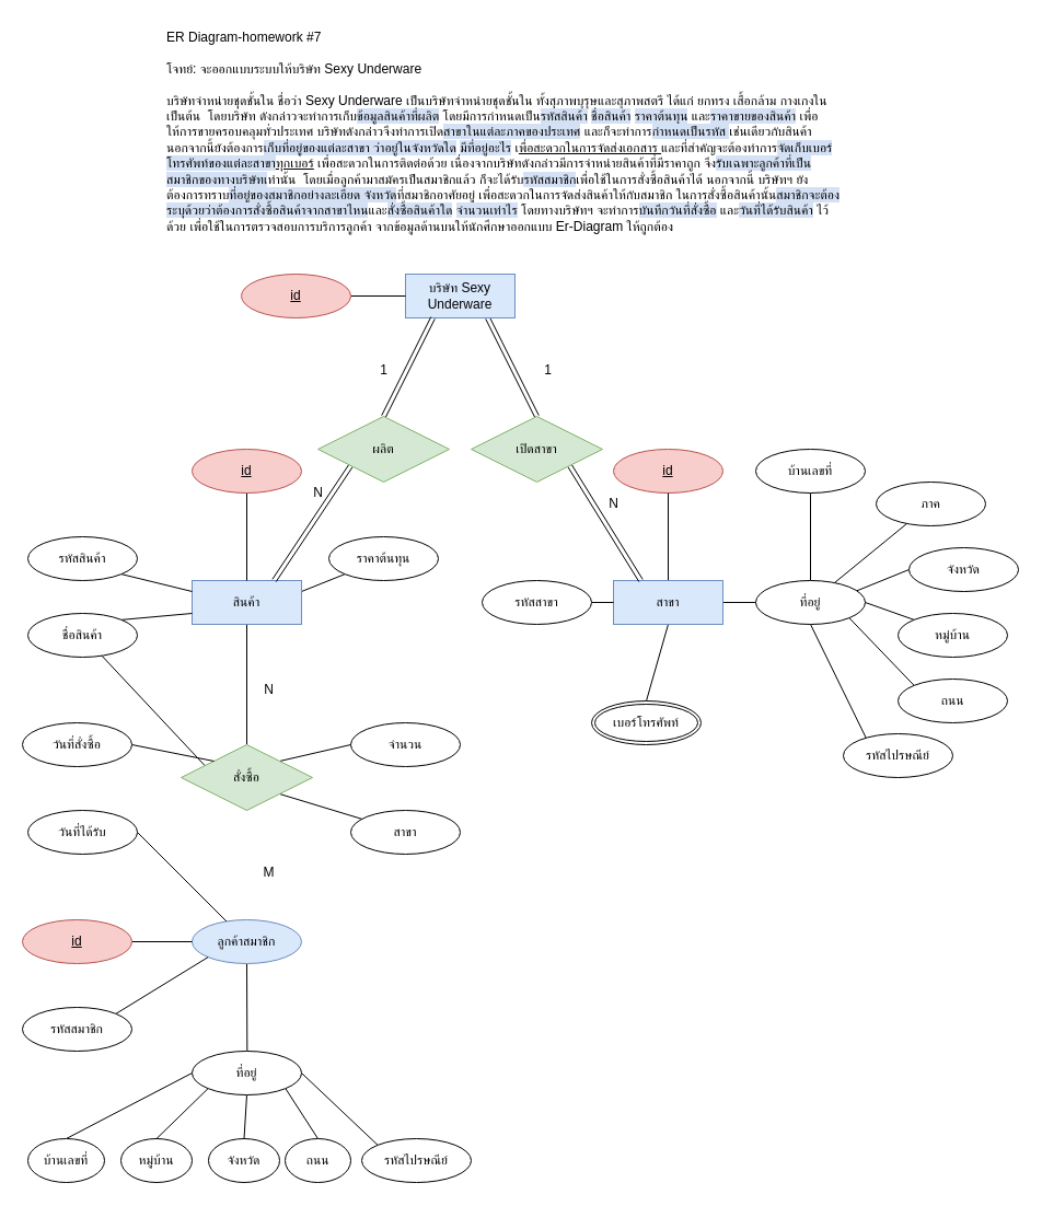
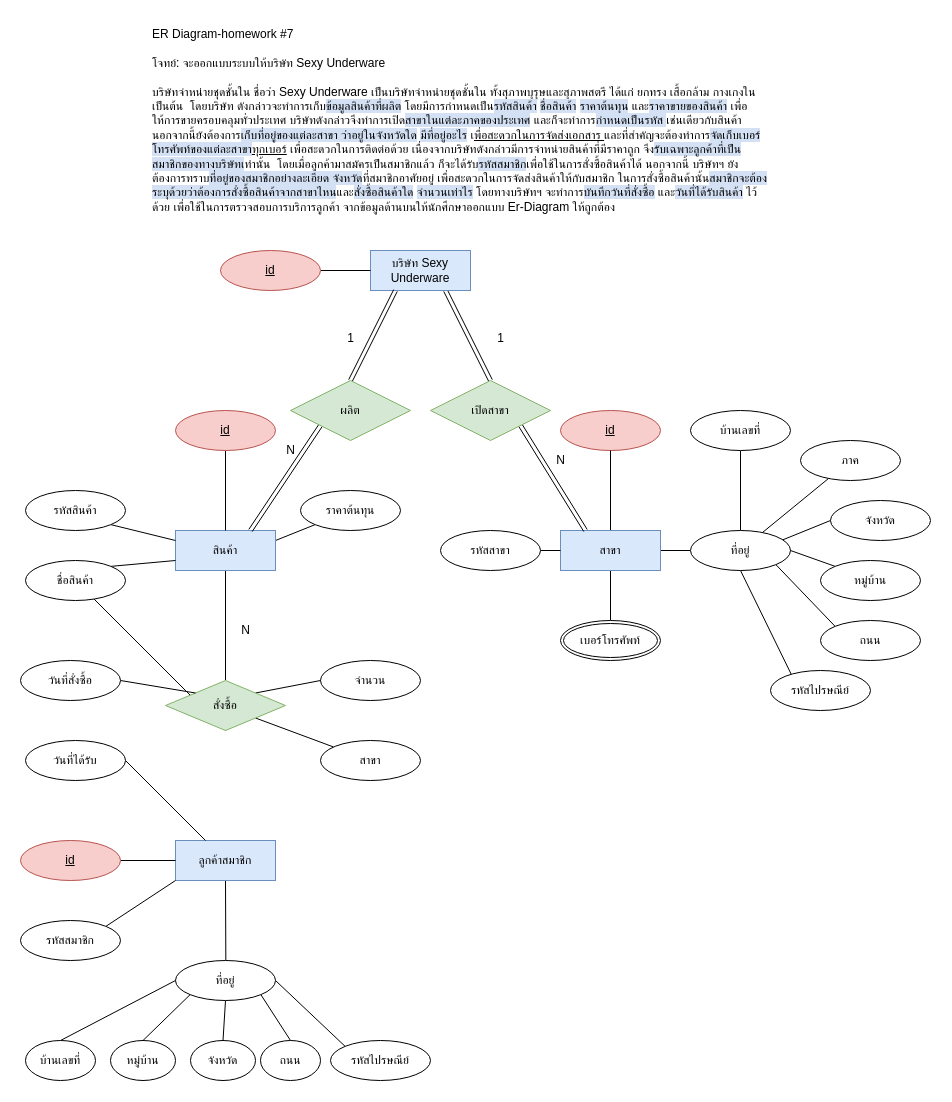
  <mxCell id="0" />
  <mxCell id="1" parent="0" />
  <mxCell id="2" value="ER Diagram-homework #7&lt;br&gt;&lt;br&gt;โจทย์: จะออกแบบระบบให้บริษัท Sexy Underware&lt;br&gt;&lt;br&gt;บริษัทจำหน่ายชุดชั้นใน ชื่อว่า Sexy Underware เป็นบริษัทจำหน่าย&lt;span style=&quot;background-color: rgb(255 , 255 , 255)&quot;&gt;ชุดชั้นใน ทั้งสุภาพบุรุษและสุภาพสตรี ได้แก่ ยกทรง เสื้อกล้าม กางเกงใน &lt;/span&gt;เป็นต้น&amp;nbsp; โดยบริษัท ดังกล่าวจะทำการเก็บ&lt;span style=&quot;background-color: rgb(212 , 225 , 245)&quot;&gt;ข้อมูลสินค้าที่ผลิต&lt;/span&gt; โดยมีการกำหนดเป็น&lt;span style=&quot;background-color: rgb(212 , 225 , 245)&quot;&gt;รหัสสินค้า&lt;/span&gt; &lt;span style=&quot;background-color: rgb(212 , 225 , 245)&quot;&gt;ชื่อสินค้า&lt;/span&gt; &lt;span style=&quot;background-color: rgb(212 , 225 , 245)&quot;&gt;ราคาต้นทุน&lt;/span&gt; และ&lt;span style=&quot;background-color: rgb(212 , 225 , 245)&quot;&gt;ราคาขายของสินค้า&lt;/span&gt;  เพื่อให้การขายครอบคลุมทั่วประเทศ บริษัทดังกล่าวจึงทำการเปิด&lt;span style=&quot;background-color: rgb(212 , 225 , 245)&quot;&gt;สาขาในแต่ละภาคของประเทศ&lt;/span&gt; และก็จะทำการ&lt;span style=&quot;background-color: rgb(212 , 225 , 245)&quot;&gt;กำหนดเป็นรหัส &lt;/span&gt;เช่นเดียวกับสินค้า นอกจากนี้ยังต้องการ&lt;span style=&quot;background-color: rgb(212 , 225 , 245)&quot;&gt;เก็บที่อยู่ของแต่ละสาขา ว่าอยู่ในจังหวัดใด&lt;/span&gt; &lt;span style=&quot;background-color: rgb(212 , 225 , 245)&quot;&gt;มีที่อยู่อะไร&lt;/span&gt; เ&lt;u&gt;พื่อสะดวกในการจัดส่งเอกสาร &lt;/u&gt;และที่สำคัญจะต้องทำการ&lt;span style=&quot;background-color: rgb(212 , 225 , 245)&quot;&gt;จัดเก็บเบอร์โทรศัพท์ของแต่ละสาขา&lt;/span&gt;&lt;u&gt;ทุกเบอร์&lt;/u&gt; เพื่อสะดวกในการติดต่อด้วย เนื่องจากบริษัทดังกล่าวมีการจำหน่ายสินค้าที่มีราคาถูก จึง&lt;span style=&quot;background-color: rgb(212 , 225 , 245)&quot;&gt;รับเฉพาะลูกค้าที่เป็นสมาชิกของทางบริษัทเ&lt;/span&gt;ท่านั้น&amp;nbsp; โดยเมื่อลูกค้ามาสมัครเป็นสมาชิกแล้ว ก็จะได้รับ&lt;span style=&quot;background-color: rgb(212 , 225 , 245)&quot;&gt;รหัสสมาชิก&lt;/span&gt;เพื่อใช้ในการสั่งซื้อสินค้าได้ นอกจากนี้ บริษัทฯ ยังต้องการทราบ&lt;span style=&quot;background-color: rgb(212 , 225 , 245)&quot;&gt;ที่อยู่ของสมาชิกอย่างละเอียด จังหวัด&lt;/span&gt;ที่สมาชิกอาศัยอยู่ เพื่อสะดวกในการจัดส่งสินค้าให้กับสมาชิก  ในการสั่งซื้อสินค้านั้น&lt;span style=&quot;background-color: rgb(212 , 225 , 245)&quot;&gt;สมาชิกจะต้องระบุด้วยว่าต้องการสั่งซื้อสินค้าจากสาขาไหน&lt;/span&gt;และ&lt;span style=&quot;background-color: rgb(212 , 225 , 245)&quot;&gt;สั่งซื้อสินค้าใด&lt;/span&gt; &lt;span style=&quot;background-color: rgb(212 , 225 , 245)&quot;&gt;จำนวนเท่าไร&lt;/span&gt; โดยทางบริษัทฯ จะทำการ&lt;span style=&quot;background-color: rgb(212 , 225 , 245)&quot;&gt;บันทึกวันที่สั่งซื้อ&lt;/span&gt; และ&lt;span style=&quot;background-color: rgb(212 , 225 , 245)&quot;&gt;วันที่ได้รับสินค้า&lt;/span&gt; ไว้ด้วย เพื่อใช้ในการตรวจสอบการบริการลูกค้า   จากข้อมูลด้านบนให้นักศึกษาออกแบบ Er-Diagram ให้ถูกต้อง" style="text;html=1;whiteSpace=wrap;" parent="1" vertex="1"><mxGeometry x="150" y="20" width="620" height="230" as="geometry" /></mxCell>
  <mxCell id="3" style="edgeStyle=none;rounded=0;orthogonalLoop=1;jettySize=auto;html=1;exitX=0.5;exitY=1;exitDx=0;exitDy=0;entryX=0.5;entryY=0;entryDx=0;entryDy=0;endArrow=none;endFill=0;" parent="1" source="5" target="52" edge="1"><mxGeometry relative="1" as="geometry" /></mxCell>
  <mxCell id="4" style="edgeStyle=none;rounded=0;orthogonalLoop=1;jettySize=auto;html=1;exitX=1;exitY=0.25;exitDx=0;exitDy=0;entryX=0;entryY=1;entryDx=0;entryDy=0;endArrow=none;endFill=0;" parent="1" source="5" target="11" edge="1"><mxGeometry relative="1" as="geometry" /></mxCell>
  <mxCell id="5" value="สินค้า" style="whiteSpace=wrap;html=1;align=center;fillColor=#dae8fc;strokeColor=#6c8ebf;" parent="1" vertex="1"><mxGeometry x="175" y="530" width="100" height="40" as="geometry" /></mxCell>
  <mxCell id="6" style="edgeStyle=none;rounded=0;orthogonalLoop=1;jettySize=auto;html=1;exitX=1;exitY=1;exitDx=0;exitDy=0;entryX=0;entryY=0.25;entryDx=0;entryDy=0;endArrow=none;endFill=0;" parent="1" source="7" target="5" edge="1"><mxGeometry relative="1" as="geometry" /></mxCell>
  <mxCell id="7" value="รหัสสินค้า" style="ellipse;whiteSpace=wrap;html=1;align=center;" parent="1" vertex="1"><mxGeometry x="25" y="490" width="100" height="40" as="geometry" /></mxCell>
  <mxCell id="8" style="edgeStyle=none;rounded=0;orthogonalLoop=1;jettySize=auto;html=1;entryX=0;entryY=0.75;entryDx=0;entryDy=0;endArrow=none;endFill=0;exitX=1;exitY=0;exitDx=0;exitDy=0;" parent="1" source="9" target="5" edge="1"><mxGeometry relative="1" as="geometry"><mxPoint x="125" y="580" as="sourcePoint" /></mxGeometry></mxCell>
  <mxCell id="9" value="ชื่อสินค้า" style="ellipse;whiteSpace=wrap;html=1;align=center;" parent="1" vertex="1"><mxGeometry x="25" y="560" width="100" height="40" as="geometry" /></mxCell>
  <mxCell id="10" value="id" style="ellipse;whiteSpace=wrap;html=1;align=center;fontStyle=4;fillColor=#f8cecc;strokeColor=#b85450;" parent="1" vertex="1"><mxGeometry x="560" y="410" width="100" height="40" as="geometry" /></mxCell>
  <mxCell id="11" value="ราคาต้นทุน" style="ellipse;whiteSpace=wrap;html=1;align=center;" parent="1" vertex="1"><mxGeometry x="300" y="490" width="100" height="40" as="geometry" /></mxCell>
  <mxCell id="12" style="edgeStyle=none;rounded=0;orthogonalLoop=1;jettySize=auto;html=1;exitX=0.5;exitY=0;exitDx=0;exitDy=0;entryX=0.5;entryY=1;entryDx=0;entryDy=0;endArrow=none;endFill=0;" parent="1" source="15" target="10" edge="1"><mxGeometry relative="1" as="geometry" /></mxCell>
  <mxCell id="13" style="edgeStyle=none;rounded=0;orthogonalLoop=1;jettySize=auto;html=1;exitX=1;exitY=0.5;exitDx=0;exitDy=0;entryX=0;entryY=0.5;entryDx=0;entryDy=0;endArrow=none;endFill=0;" parent="1" source="15" target="24" edge="1"><mxGeometry relative="1" as="geometry" /></mxCell>
  <mxCell id="14" style="edgeStyle=none;rounded=0;orthogonalLoop=1;jettySize=auto;html=1;exitX=0.5;exitY=1;exitDx=0;exitDy=0;entryX=0.5;entryY=0;entryDx=0;entryDy=0;endArrow=none;endFill=0;" parent="1" source="15" target="31" edge="1"><mxGeometry relative="1" as="geometry" /></mxCell>
  <mxCell id="15" value="สาขา" style="whiteSpace=wrap;html=1;align=center;fillColor=#dae8fc;strokeColor=#6c8ebf;" parent="1" vertex="1"><mxGeometry x="560" y="530" width="100" height="40" as="geometry" /></mxCell>
  <mxCell id="16" value="จำนวน" style="ellipse;whiteSpace=wrap;html=1;align=center;fontStyle=0;" parent="1" vertex="1"><mxGeometry x="320" y="660" width="100" height="40" as="geometry" /></mxCell>
  <mxCell id="17" style="edgeStyle=none;rounded=0;orthogonalLoop=1;jettySize=auto;html=1;exitX=0.5;exitY=1;exitDx=0;exitDy=0;entryX=0.5;entryY=0;entryDx=0;entryDy=0;endArrow=none;endFill=0;" parent="1" source="18" target="5" edge="1"><mxGeometry relative="1" as="geometry" /></mxCell>
  <mxCell id="18" value="id" style="ellipse;whiteSpace=wrap;html=1;align=center;fontStyle=4;fillColor=#f8cecc;strokeColor=#b85450;" parent="1" vertex="1"><mxGeometry x="175" y="410" width="100" height="40" as="geometry" /></mxCell>
  <mxCell id="19" style="edgeStyle=none;rounded=0;orthogonalLoop=1;jettySize=auto;html=1;exitX=0.5;exitY=0;exitDx=0;exitDy=0;entryX=0.5;entryY=1;entryDx=0;entryDy=0;endArrow=none;endFill=0;" parent="1" source="24" target="27" edge="1"><mxGeometry relative="1" as="geometry" /></mxCell>
  <mxCell id="20" style="edgeStyle=none;rounded=0;orthogonalLoop=1;jettySize=auto;html=1;endArrow=none;endFill=0;" parent="1" source="24" target="25" edge="1"><mxGeometry relative="1" as="geometry" /></mxCell>
  <mxCell id="21" style="edgeStyle=none;rounded=0;orthogonalLoop=1;jettySize=auto;html=1;exitX=0.916;exitY=0.241;exitDx=0;exitDy=0;entryX=0;entryY=0.5;entryDx=0;entryDy=0;endArrow=none;endFill=0;exitPerimeter=0;" parent="1" source="24" target="26" edge="1"><mxGeometry relative="1" as="geometry" /></mxCell>
  <mxCell id="22" style="edgeStyle=none;rounded=0;orthogonalLoop=1;jettySize=auto;html=1;exitX=1;exitY=1;exitDx=0;exitDy=0;entryX=0;entryY=0;entryDx=0;entryDy=0;endArrow=none;endFill=0;" parent="1" source="24" target="30" edge="1"><mxGeometry relative="1" as="geometry" /></mxCell>
  <mxCell id="23" style="edgeStyle=none;rounded=0;orthogonalLoop=1;jettySize=auto;html=1;exitX=0.5;exitY=1;exitDx=0;exitDy=0;entryX=0.214;entryY=0.128;entryDx=0;entryDy=0;entryPerimeter=0;endArrow=none;endFill=0;" parent="1" source="24" target="58" edge="1"><mxGeometry relative="1" as="geometry" /></mxCell>
  <mxCell id="24" value="ที่อยู่" style="ellipse;whiteSpace=wrap;html=1;align=center;fontStyle=0;" parent="1" vertex="1"><mxGeometry x="690" y="530" width="100" height="40" as="geometry" /></mxCell>
  <mxCell id="25" value="ภาค" style="ellipse;whiteSpace=wrap;html=1;align=center;fontStyle=0;" parent="1" vertex="1"><mxGeometry x="800" y="440" width="100" height="40" as="geometry" /></mxCell>
  <mxCell id="26" value="จังหวัด" style="ellipse;whiteSpace=wrap;html=1;align=center;fontStyle=0;" parent="1" vertex="1"><mxGeometry x="830" y="500" width="100" height="40" as="geometry" /></mxCell>
  <mxCell id="27" value="บ้านเลขที่" style="ellipse;whiteSpace=wrap;html=1;align=center;fontStyle=0;" parent="1" vertex="1"><mxGeometry x="690" y="410" width="100" height="40" as="geometry" /></mxCell>
  <mxCell id="28" style="edgeStyle=none;rounded=0;orthogonalLoop=1;jettySize=auto;html=1;exitX=0;exitY=0;exitDx=0;exitDy=0;entryX=1;entryY=0.5;entryDx=0;entryDy=0;endArrow=none;endFill=0;" parent="1" source="29" target="24" edge="1"><mxGeometry relative="1" as="geometry" /></mxCell>
  <mxCell id="29" value="หมู่บ้าน" style="ellipse;whiteSpace=wrap;html=1;align=center;fontStyle=0;" parent="1" vertex="1"><mxGeometry x="820" y="560" width="100" height="40" as="geometry" /></mxCell>
  <mxCell id="30" value="ถนน" style="ellipse;whiteSpace=wrap;html=1;align=center;fontStyle=0;" parent="1" vertex="1"><mxGeometry x="820" y="620" width="100" height="40" as="geometry" /></mxCell>
- <mxCell id="31" value="เบอร์โทรศัพท์" style="ellipse;shape=doubleEllipse;margin=3;whiteSpace=wrap;html=1;align=center;" parent="1" vertex="1"><mxGeometry x="540" y="640" width="100" height="40" as="geometry" /></mxCell>
+ <mxCell id="31" value="เบอร์โทรศัพท์" style="ellipse;shape=doubleEllipse;margin=3;whiteSpace=wrap;html=1;align=center;" parent="1" vertex="1"><mxGeometry x="560" y="620" width="100" height="40" as="geometry" /></mxCell>
  <mxCell id="32" style="edgeStyle=none;rounded=0;orthogonalLoop=1;jettySize=auto;html=1;exitX=0.5;exitY=1;exitDx=0;exitDy=0;endArrow=none;endFill=0;" parent="1" source="33" edge="1"><mxGeometry relative="1" as="geometry"><mxPoint x="225.333" y="960" as="targetPoint" /></mxGeometry></mxCell>
- <mxCell id="33" value="ลูกค้าสมาชิก" style="ellipse;whiteSpace=wrap;html=1;align=center;fillColor=#dae8fc;strokeColor=#6c8ebf;" parent="1" vertex="1"><mxGeometry x="175" y="840" width="100" height="40" as="geometry" /></mxCell>
+ <mxCell id="33" value="ลูกค้าสมาชิก" style="whiteSpace=wrap;html=1;align=center;fillColor=#dae8fc;strokeColor=#6c8ebf;" parent="1" vertex="1"><mxGeometry x="175" y="840" width="100" height="40" as="geometry" /></mxCell>
  <mxCell id="34" style="edgeStyle=none;rounded=0;orthogonalLoop=1;jettySize=auto;html=1;exitX=1;exitY=0;exitDx=0;exitDy=0;entryX=0;entryY=1;entryDx=0;entryDy=0;endArrow=none;endFill=0;" parent="1" source="35" target="33" edge="1"><mxGeometry relative="1" as="geometry" /></mxCell>
  <mxCell id="35" value="รหัสสมาชิก" style="ellipse;whiteSpace=wrap;html=1;align=center;" parent="1" vertex="1"><mxGeometry x="20" y="920" width="100" height="40" as="geometry" /></mxCell>
  <mxCell id="36" style="edgeStyle=none;rounded=0;orthogonalLoop=1;jettySize=auto;html=1;exitX=1;exitY=0.5;exitDx=0;exitDy=0;entryX=0;entryY=0.5;entryDx=0;entryDy=0;endArrow=none;endFill=0;" parent="1" source="37" target="33" edge="1"><mxGeometry relative="1" as="geometry" /></mxCell>
  <mxCell id="37" value="id" style="ellipse;whiteSpace=wrap;html=1;align=center;fontStyle=4;fillColor=#f8cecc;strokeColor=#b85450;" parent="1" vertex="1"><mxGeometry x="20" y="840" width="100" height="40" as="geometry" /></mxCell>
  <mxCell id="38" style="edgeStyle=none;rounded=0;orthogonalLoop=1;jettySize=auto;html=1;exitX=0.5;exitY=1;exitDx=0;exitDy=0;entryX=0.5;entryY=0;entryDx=0;entryDy=0;endArrow=none;endFill=0;" parent="1" source="41" target="42" edge="1"><mxGeometry relative="1" as="geometry" /></mxCell>
  <mxCell id="39" style="edgeStyle=none;rounded=0;orthogonalLoop=1;jettySize=auto;html=1;exitX=1;exitY=1;exitDx=0;exitDy=0;entryX=0.5;entryY=0;entryDx=0;entryDy=0;endArrow=none;endFill=0;" parent="1" source="41" target="47" edge="1"><mxGeometry relative="1" as="geometry" /></mxCell>
  <mxCell id="40" style="edgeStyle=none;rounded=0;orthogonalLoop=1;jettySize=auto;html=1;exitX=1;exitY=0.5;exitDx=0;exitDy=0;entryX=0;entryY=0;entryDx=0;entryDy=0;endArrow=none;endFill=0;" parent="1" source="41" target="48" edge="1"><mxGeometry relative="1" as="geometry" /></mxCell>
  <mxCell id="41" value="ที่อยู่" style="ellipse;whiteSpace=wrap;html=1;align=center;fontStyle=0;" parent="1" vertex="1"><mxGeometry x="175" y="960" width="100" height="40" as="geometry" /></mxCell>
  <mxCell id="42" value="จังหวัด" style="ellipse;whiteSpace=wrap;html=1;align=center;fontStyle=0;" parent="1" vertex="1"><mxGeometry x="190" y="1040" width="65" height="40" as="geometry" /></mxCell>
  <mxCell id="43" style="edgeStyle=none;rounded=0;orthogonalLoop=1;jettySize=auto;html=1;exitX=0.5;exitY=0;exitDx=0;exitDy=0;entryX=0;entryY=0.5;entryDx=0;entryDy=0;endArrow=none;endFill=0;" parent="1" source="44" target="41" edge="1"><mxGeometry relative="1" as="geometry" /></mxCell>
  <mxCell id="44" value="บ้านเลขที่" style="ellipse;whiteSpace=wrap;html=1;align=center;fontStyle=0;" parent="1" vertex="1"><mxGeometry x="25" y="1040" width="70" height="40" as="geometry" /></mxCell>
  <mxCell id="45" style="edgeStyle=none;rounded=0;orthogonalLoop=1;jettySize=auto;html=1;exitX=0.5;exitY=0;exitDx=0;exitDy=0;entryX=0;entryY=1;entryDx=0;entryDy=0;endArrow=none;endFill=0;" parent="1" source="46" target="41" edge="1"><mxGeometry relative="1" as="geometry" /></mxCell>
  <mxCell id="46" value="หมู่บ้าน" style="ellipse;whiteSpace=wrap;html=1;align=center;fontStyle=0;" parent="1" vertex="1"><mxGeometry x="110" y="1040" width="65" height="40" as="geometry" /></mxCell>
  <mxCell id="47" value="ถนน" style="ellipse;whiteSpace=wrap;html=1;align=center;fontStyle=0;" parent="1" vertex="1"><mxGeometry x="260" y="1040" width="60" height="40" as="geometry" /></mxCell>
  <mxCell id="48" value="รหัสไปรษณีย์" style="ellipse;whiteSpace=wrap;html=1;align=center;fontStyle=0;" parent="1" vertex="1"><mxGeometry x="330" y="1040" width="100" height="40" as="geometry" /></mxCell>
  <mxCell id="49" style="edgeStyle=none;rounded=0;orthogonalLoop=1;jettySize=auto;html=1;exitX=1;exitY=0;exitDx=0;exitDy=0;entryX=0;entryY=0.5;entryDx=0;entryDy=0;endArrow=none;endFill=0;" parent="1" source="52" target="16" edge="1"><mxGeometry relative="1" as="geometry" /></mxCell>
  <mxCell id="50" style="edgeStyle=none;rounded=0;orthogonalLoop=1;jettySize=auto;html=1;exitX=1;exitY=1;exitDx=0;exitDy=0;endArrow=none;endFill=0;" parent="1" source="52" target="53" edge="1"><mxGeometry relative="1" as="geometry" /></mxCell>
  <mxCell id="51" style="edgeStyle=none;rounded=0;orthogonalLoop=1;jettySize=auto;html=1;exitX=0.5;exitY=1;exitDx=0;exitDy=0;endArrow=none;endFill=0;" parent="1" source="52" target="9" edge="1"><mxGeometry relative="1" as="geometry" /></mxCell>
- <mxCell id="52" value="สั่งซื้อ" style="shape=rhombus;perimeter=rhombusPerimeter;whiteSpace=wrap;html=1;align=center;fillColor=#d5e8d4;strokeColor=#82b366;" parent="1" vertex="1"><mxGeometry x="165" y="680" width="120" height="60" as="geometry" /></mxCell>
+ <mxCell id="52" value="สั่งซื้อ" style="shape=rhombus;perimeter=rhombusPerimeter;whiteSpace=wrap;html=1;align=center;fillColor=#d5e8d4;strokeColor=#82b366;" parent="1" vertex="1"><mxGeometry x="165" y="680" width="120" height="50" as="geometry" /></mxCell>
  <mxCell id="53" value="สาขา" style="ellipse;whiteSpace=wrap;html=1;align=center;fontStyle=0;" parent="1" vertex="1"><mxGeometry x="320" y="740" width="100" height="40" as="geometry" /></mxCell>
  <mxCell id="54" style="edgeStyle=none;rounded=0;orthogonalLoop=1;jettySize=auto;html=1;exitX=1;exitY=0.5;exitDx=0;exitDy=0;entryX=0;entryY=0;entryDx=0;entryDy=0;endArrow=none;endFill=0;" parent="1" source="55" target="52" edge="1"><mxGeometry relative="1" as="geometry" /></mxCell>
  <mxCell id="55" value="วันที่สั่งซื้อ" style="ellipse;whiteSpace=wrap;html=1;align=center;fontStyle=0;" parent="1" vertex="1"><mxGeometry x="20" y="660" width="100" height="40" as="geometry" /></mxCell>
  <mxCell id="56" style="edgeStyle=none;rounded=0;orthogonalLoop=1;jettySize=auto;html=1;exitX=1;exitY=0.5;exitDx=0;exitDy=0;endArrow=none;endFill=0;" parent="1" source="57" target="33" edge="1"><mxGeometry relative="1" as="geometry" /></mxCell>
  <mxCell id="57" value="วันที่ได้รับ" style="ellipse;whiteSpace=wrap;html=1;align=center;fontStyle=0;" parent="1" vertex="1"><mxGeometry x="25" y="740" width="100" height="40" as="geometry" /></mxCell>
  <mxCell id="58" value="รหัสไปรษณีย์" style="ellipse;whiteSpace=wrap;html=1;align=center;fontStyle=0;" parent="1" vertex="1"><mxGeometry x="770" y="670" width="100" height="40" as="geometry" /></mxCell>
  <mxCell id="59" style="edgeStyle=none;rounded=0;orthogonalLoop=1;jettySize=auto;html=1;exitX=0.75;exitY=1;exitDx=0;exitDy=0;entryX=0.5;entryY=0;entryDx=0;entryDy=0;endArrow=none;endFill=0;shape=link;" parent="1" source="60" target="65" edge="1"><mxGeometry relative="1" as="geometry" /></mxCell>
  <mxCell id="60" value="&lt;span style=&quot;text-align: left&quot;&gt;บริษัท Sexy Underware&lt;/span&gt;" style="whiteSpace=wrap;html=1;align=center;fillColor=#dae8fc;strokeColor=#6c8ebf;" parent="1" vertex="1"><mxGeometry x="370" y="250" width="100" height="40" as="geometry" /></mxCell>
  <mxCell id="61" style="edgeStyle=none;rounded=0;orthogonalLoop=1;jettySize=auto;html=1;exitX=0;exitY=1;exitDx=0;exitDy=0;entryX=0.75;entryY=0;entryDx=0;entryDy=0;endArrow=none;endFill=0;shape=link;" parent="1" source="63" target="5" edge="1"><mxGeometry relative="1" as="geometry" /></mxCell>
  <mxCell id="62" style="edgeStyle=none;rounded=0;orthogonalLoop=1;jettySize=auto;html=1;exitX=0.5;exitY=0;exitDx=0;exitDy=0;entryX=0.25;entryY=1;entryDx=0;entryDy=0;endArrow=none;endFill=0;shape=link;" parent="1" source="63" target="60" edge="1"><mxGeometry relative="1" as="geometry" /></mxCell>
  <mxCell id="63" value="ผลิต" style="shape=rhombus;perimeter=rhombusPerimeter;whiteSpace=wrap;html=1;align=center;fillColor=#d5e8d4;strokeColor=#82b366;" parent="1" vertex="1"><mxGeometry x="290" y="380" width="120" height="60" as="geometry" /></mxCell>
  <mxCell id="64" style="edgeStyle=none;rounded=0;orthogonalLoop=1;jettySize=auto;html=1;exitX=1;exitY=1;exitDx=0;exitDy=0;entryX=0.25;entryY=0;entryDx=0;entryDy=0;endArrow=none;endFill=0;shape=link;" parent="1" source="65" target="15" edge="1"><mxGeometry relative="1" as="geometry" /></mxCell>
  <mxCell id="65" value="เปิดสาขา" style="shape=rhombus;perimeter=rhombusPerimeter;whiteSpace=wrap;html=1;align=center;fillColor=#d5e8d4;strokeColor=#82b366;" parent="1" vertex="1"><mxGeometry x="430" y="380" width="120" height="60" as="geometry" /></mxCell>
  <mxCell id="66" value="1" style="text;html=1;align=center;verticalAlign=middle;resizable=0;points=[];autosize=1;" parent="1" vertex="1"><mxGeometry x="340" y="328" width="20" height="20" as="geometry" /></mxCell>
  <mxCell id="67" value="1" style="text;html=1;align=center;verticalAlign=middle;resizable=0;points=[];autosize=1;" parent="1" vertex="1"><mxGeometry x="490" y="328" width="20" height="20" as="geometry" /></mxCell>
  <mxCell id="68" value="N" style="text;html=1;align=center;verticalAlign=middle;resizable=0;points=[];autosize=1;" parent="1" vertex="1"><mxGeometry x="280" y="440" width="20" height="20" as="geometry" /></mxCell>
  <mxCell id="69" value="N" style="text;html=1;align=center;verticalAlign=middle;resizable=0;points=[];autosize=1;" parent="1" vertex="1"><mxGeometry x="550" y="450" width="20" height="20" as="geometry" /></mxCell>
  <mxCell id="70" style="edgeStyle=none;rounded=0;orthogonalLoop=1;jettySize=auto;html=1;exitX=1;exitY=0;exitDx=0;exitDy=0;endArrow=none;endFill=0;" parent="1" source="24" target="24" edge="1"><mxGeometry relative="1" as="geometry" /></mxCell>
  <mxCell id="71" value="N" style="text;html=1;align=center;verticalAlign=middle;resizable=0;points=[];autosize=1;" parent="1" vertex="1"><mxGeometry x="235" y="620" width="20" height="20" as="geometry" /></mxCell>
- <mxCell id="72" value="M" style="text;html=1;align=center;verticalAlign=middle;resizable=0;points=[];autosize=1;" parent="1" vertex="1"><mxGeometry x="230" y="787" width="30" height="20" as="geometry" /></mxCell>
  <mxCell id="73" style="edgeStyle=none;rounded=0;orthogonalLoop=1;jettySize=auto;html=1;exitX=1;exitY=0.5;exitDx=0;exitDy=0;entryX=0;entryY=0.5;entryDx=0;entryDy=0;endArrow=none;endFill=0;" parent="1" source="74" target="15" edge="1"><mxGeometry relative="1" as="geometry" /></mxCell>
  <mxCell id="74" value="รหัสสาขา" style="ellipse;whiteSpace=wrap;html=1;align=center;" parent="1" vertex="1"><mxGeometry x="440" y="530" width="100" height="40" as="geometry" /></mxCell>
  <mxCell id="75" style="rounded=0;orthogonalLoop=1;jettySize=auto;html=1;exitX=1;exitY=0.5;exitDx=0;exitDy=0;entryX=0;entryY=0.5;entryDx=0;entryDy=0;endArrow=none;endFill=0;" parent="1" source="76" target="60" edge="1"><mxGeometry relative="1" as="geometry" /></mxCell>
  <mxCell id="76" value="id" style="ellipse;whiteSpace=wrap;html=1;align=center;fontStyle=4;fillColor=#f8cecc;strokeColor=#b85450;" parent="1" vertex="1"><mxGeometry x="220" y="250" width="100" height="40" as="geometry" /></mxCell>
